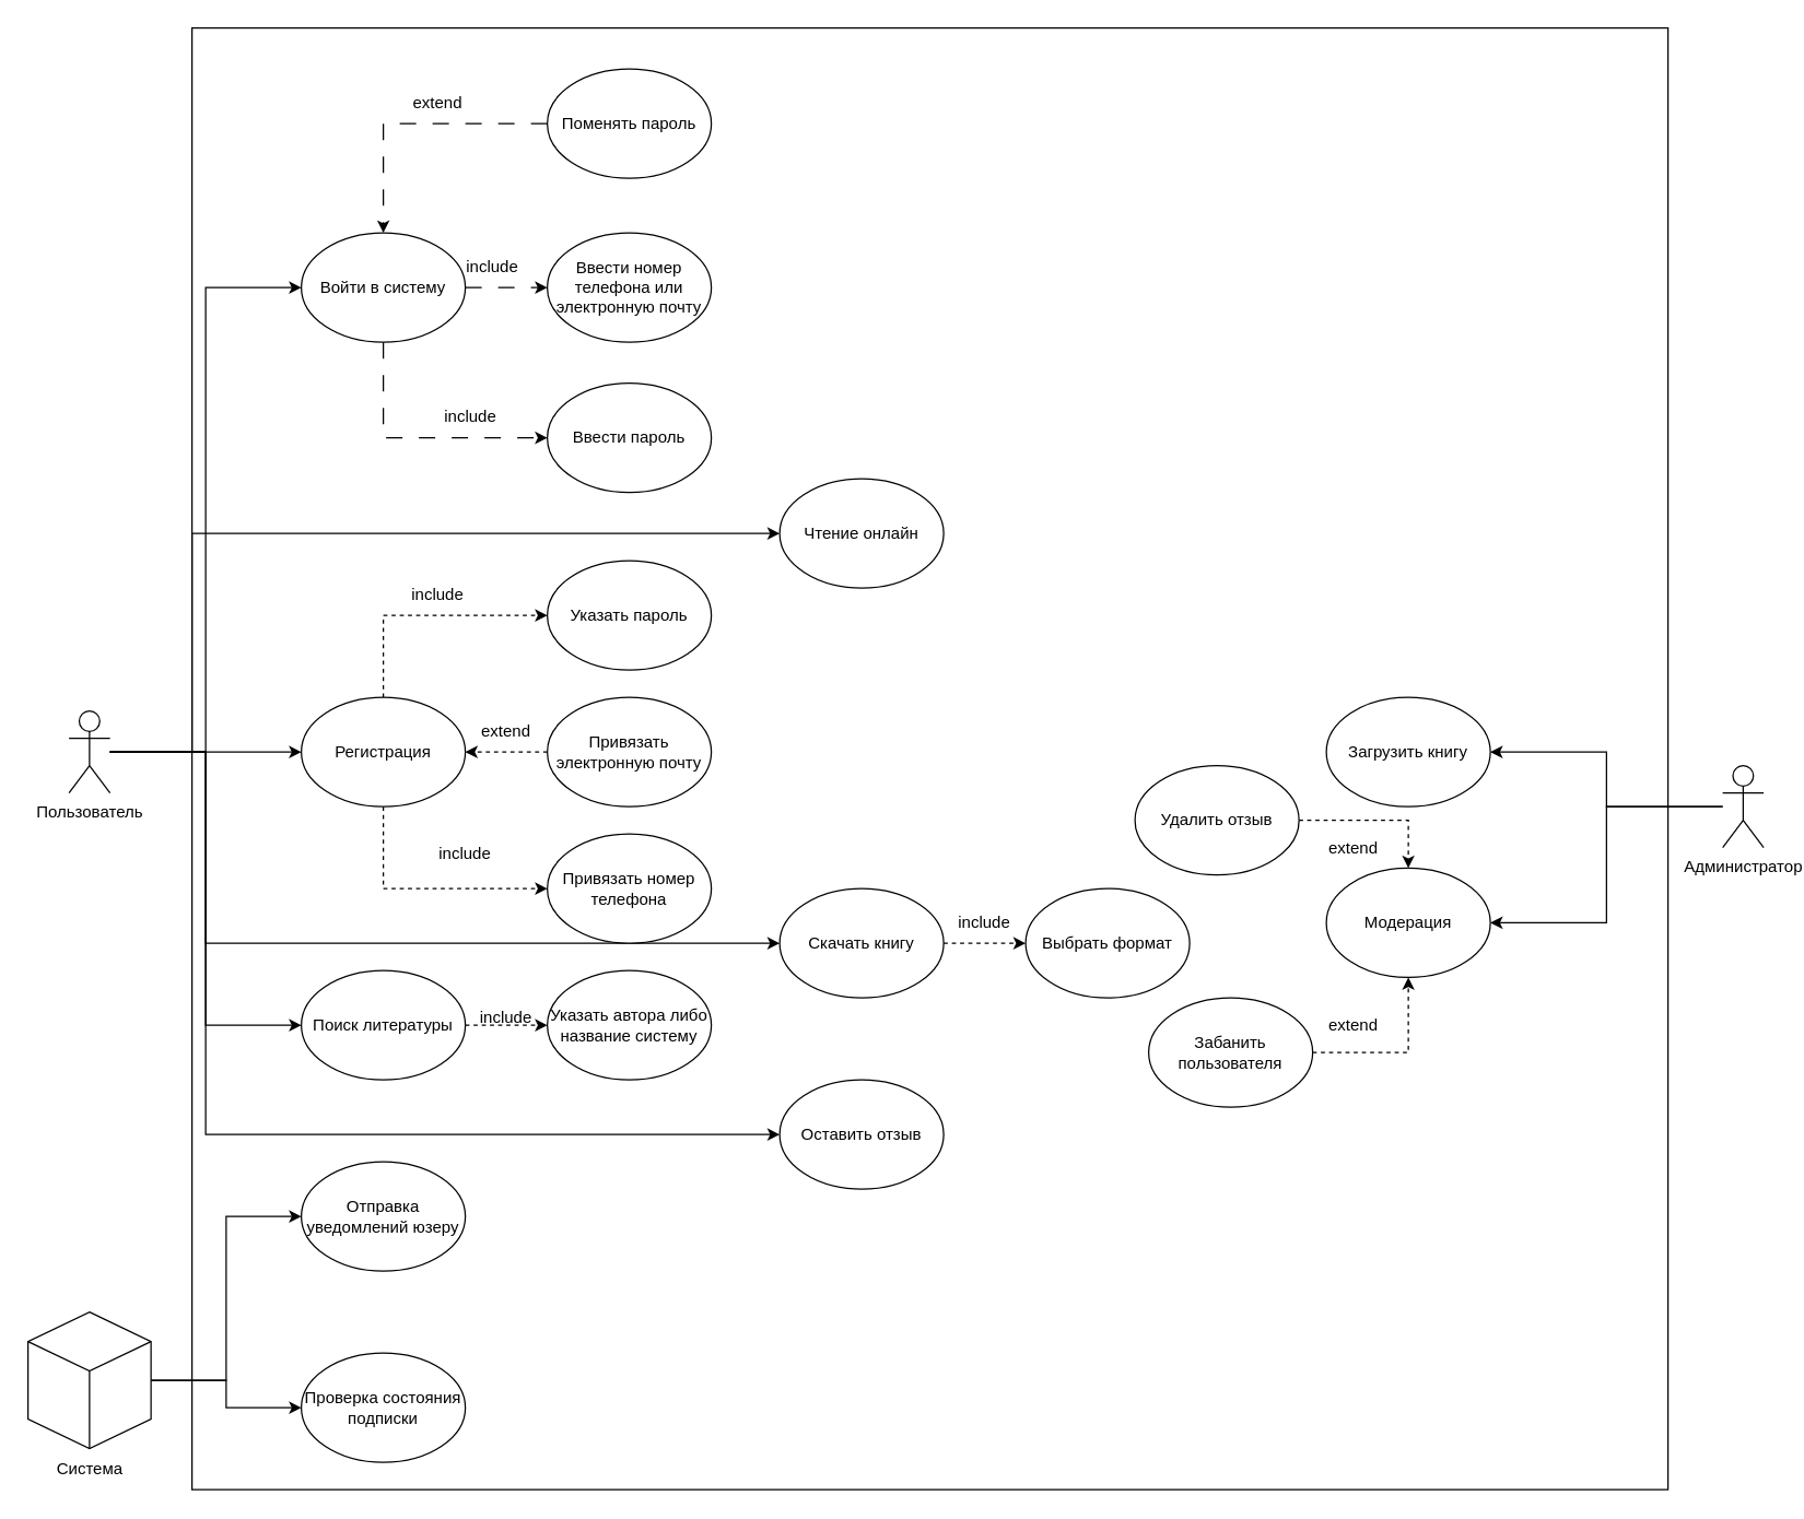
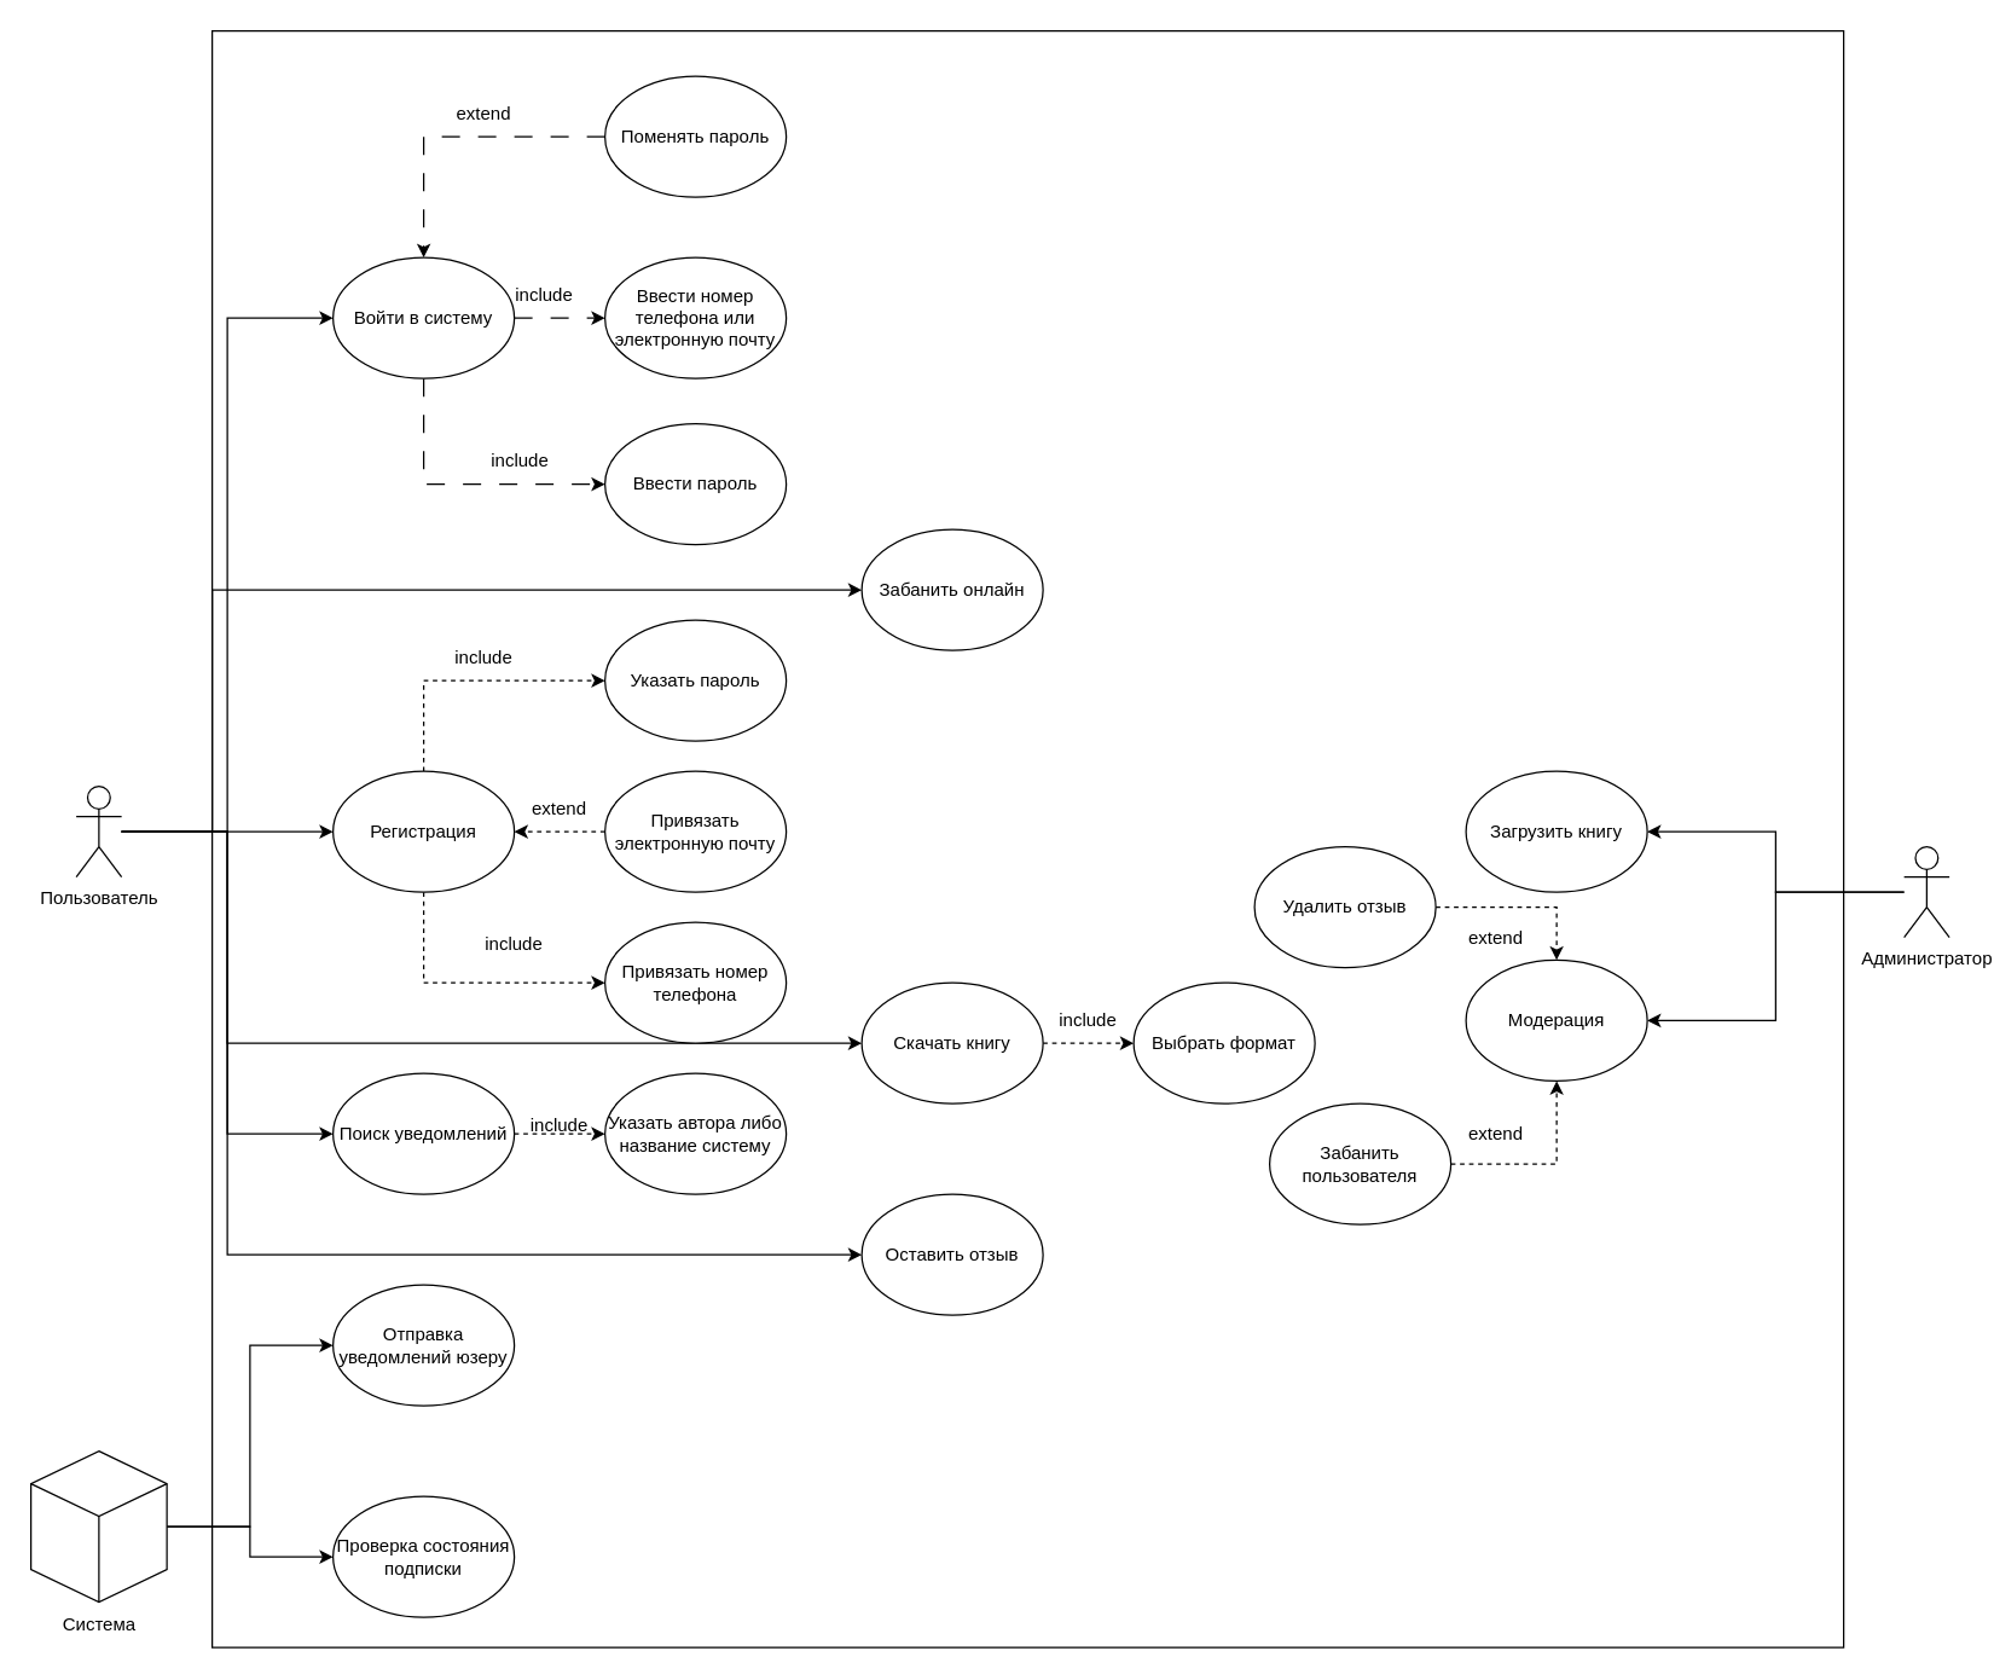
  <mxCell id="0" />
  <mxCell id="1" parent="0" />
  <mxCell id="2" value="" style="rounded=0;whiteSpace=wrap;html=1;" vertex="1" parent="1"><mxGeometry x="140" y="20" width="1080" height="1070" as="geometry" /></mxCell>
  <mxCell id="3" style="edgeStyle=orthogonalEdgeStyle;rounded=0;orthogonalLoop=1;jettySize=auto;html=1;" edge="1" parent="1" source="9" target="12"><mxGeometry relative="1" as="geometry" /></mxCell>
  <mxCell id="4" style="edgeStyle=orthogonalEdgeStyle;rounded=0;orthogonalLoop=1;jettySize=auto;html=1;entryX=0;entryY=0.5;entryDx=0;entryDy=0;" edge="1" parent="1" source="9" target="28"><mxGeometry relative="1" as="geometry" /></mxCell>
  <mxCell id="5" style="edgeStyle=orthogonalEdgeStyle;rounded=0;orthogonalLoop=1;jettySize=auto;html=1;entryX=0;entryY=0.5;entryDx=0;entryDy=0;" edge="1" parent="1" source="9" target="37"><mxGeometry relative="1" as="geometry" /></mxCell>
  <mxCell id="6" style="edgeStyle=orthogonalEdgeStyle;rounded=0;orthogonalLoop=1;jettySize=auto;html=1;entryX=0;entryY=0.5;entryDx=0;entryDy=0;" edge="1" parent="1" source="9" target="40"><mxGeometry relative="1" as="geometry"><Array as="points"><mxPoint x="140" y="550" /><mxPoint x="140" y="390" /></Array></mxGeometry></mxCell>
  <mxCell id="7" style="edgeStyle=orthogonalEdgeStyle;rounded=0;orthogonalLoop=1;jettySize=auto;html=1;entryX=0;entryY=0.5;entryDx=0;entryDy=0;" edge="1" parent="1" source="9" target="42"><mxGeometry relative="1" as="geometry"><Array as="points"><mxPoint x="150" y="550" /><mxPoint x="150" y="690" /></Array></mxGeometry></mxCell>
  <mxCell id="8" style="edgeStyle=orthogonalEdgeStyle;rounded=0;orthogonalLoop=1;jettySize=auto;html=1;entryX=0;entryY=0.5;entryDx=0;entryDy=0;" edge="1" parent="1" source="9" target="45"><mxGeometry relative="1" as="geometry"><Array as="points"><mxPoint x="150" y="550" /><mxPoint x="150" y="830" /></Array></mxGeometry></mxCell>
  <mxCell id="9" value="Пользователь" style="shape=umlActor;verticalLabelPosition=bottom;verticalAlign=top;html=1;outlineConnect=0;" vertex="1" parent="1"><mxGeometry x="50" y="520" width="30" height="60" as="geometry" /></mxCell>
  <mxCell id="10" style="edgeStyle=orthogonalEdgeStyle;rounded=0;orthogonalLoop=1;jettySize=auto;html=1;exitX=0.5;exitY=0;exitDx=0;exitDy=0;entryX=0;entryY=0.5;entryDx=0;entryDy=0;dashed=1;" edge="1" parent="1" source="12" target="13"><mxGeometry relative="1" as="geometry" /></mxCell>
  <mxCell id="11" style="edgeStyle=orthogonalEdgeStyle;rounded=0;orthogonalLoop=1;jettySize=auto;html=1;exitX=0.5;exitY=1;exitDx=0;exitDy=0;entryX=0;entryY=0.5;entryDx=0;entryDy=0;dashed=1;" edge="1" parent="1" source="12" target="17"><mxGeometry relative="1" as="geometry" /></mxCell>
  <mxCell id="12" value="Регистрация" style="ellipse;whiteSpace=wrap;html=1;" vertex="1" parent="1"><mxGeometry x="220" y="510" width="120" height="80" as="geometry" /></mxCell>
  <mxCell id="13" value="Указать пароль" style="ellipse;whiteSpace=wrap;html=1;" vertex="1" parent="1"><mxGeometry x="400" y="410" width="120" height="80" as="geometry" /></mxCell>
  <mxCell id="14" value="include" style="text;html=1;align=center;verticalAlign=middle;whiteSpace=wrap;rounded=0;" vertex="1" parent="1"><mxGeometry x="290" y="420" width="60" height="30" as="geometry" /></mxCell>
  <mxCell id="15" style="edgeStyle=orthogonalEdgeStyle;rounded=0;orthogonalLoop=1;jettySize=auto;html=1;exitX=0;exitY=0.5;exitDx=0;exitDy=0;entryX=0;entryY=1;entryDx=0;entryDy=0;dashed=1;" edge="1" parent="1" source="16" target="18"><mxGeometry relative="1" as="geometry"><Array as="points"><mxPoint x="360" y="550" /><mxPoint x="360" y="550" /></Array></mxGeometry></mxCell>
  <mxCell id="16" value="Привязать электронную почту" style="ellipse;whiteSpace=wrap;html=1;" vertex="1" parent="1"><mxGeometry x="400" y="510" width="120" height="80" as="geometry" /></mxCell>
  <mxCell id="17" value="Привязать номер телефона" style="ellipse;whiteSpace=wrap;html=1;" vertex="1" parent="1"><mxGeometry x="400" y="610" width="120" height="80" as="geometry" /></mxCell>
  <mxCell id="18" value="extend" style="text;html=1;align=center;verticalAlign=middle;whiteSpace=wrap;rounded=0;" vertex="1" parent="1"><mxGeometry x="340" y="520" width="60" height="30" as="geometry" /></mxCell>
  <mxCell id="19" value="include" style="text;html=1;align=center;verticalAlign=middle;whiteSpace=wrap;rounded=0;" vertex="1" parent="1"><mxGeometry x="310" y="610" width="60" height="30" as="geometry" /></mxCell>
  <mxCell id="20" style="edgeStyle=orthogonalEdgeStyle;rounded=0;orthogonalLoop=1;jettySize=auto;html=1;entryX=0;entryY=0.5;entryDx=0;entryDy=0;" edge="1" parent="1" source="22" target="24"><mxGeometry relative="1" as="geometry" /></mxCell>
  <mxCell id="21" style="edgeStyle=orthogonalEdgeStyle;rounded=0;orthogonalLoop=1;jettySize=auto;html=1;" edge="1" parent="1" source="22" target="25"><mxGeometry relative="1" as="geometry" /></mxCell>
  <mxCell id="22" value="" style="html=1;whiteSpace=wrap;shape=isoCube2;backgroundOutline=1;isoAngle=15;" vertex="1" parent="1"><mxGeometry x="20" y="960" width="90" height="100" as="geometry" /></mxCell>
  <mxCell id="23" value="Система" style="text;html=1;align=center;verticalAlign=middle;resizable=0;points=[];autosize=1;strokeColor=none;fillColor=none;" vertex="1" parent="1"><mxGeometry x="30" y="1060" width="70" height="30" as="geometry" /></mxCell>
  <mxCell id="24" value="Отправка уведомлений юзеру" style="ellipse;whiteSpace=wrap;html=1;" vertex="1" parent="1"><mxGeometry x="220" y="850" width="120" height="80" as="geometry" /></mxCell>
  <mxCell id="25" value="Проверка состояния подписки" style="ellipse;whiteSpace=wrap;html=1;" vertex="1" parent="1"><mxGeometry x="220" y="990" width="120" height="80" as="geometry" /></mxCell>
  <mxCell id="26" style="edgeStyle=orthogonalEdgeStyle;rounded=0;orthogonalLoop=1;jettySize=auto;html=1;exitX=0.5;exitY=1;exitDx=0;exitDy=0;entryX=0;entryY=0.5;entryDx=0;entryDy=0;dashed=1;dashPattern=12 12;" edge="1" parent="1" source="28" target="32"><mxGeometry relative="1" as="geometry" /></mxCell>
  <mxCell id="27" style="edgeStyle=orthogonalEdgeStyle;rounded=0;orthogonalLoop=1;jettySize=auto;html=1;exitX=1;exitY=0.5;exitDx=0;exitDy=0;dashed=1;dashPattern=12 12;" edge="1" parent="1" source="28" target="31"><mxGeometry relative="1" as="geometry" /></mxCell>
  <mxCell id="28" value="Войти в систему" style="ellipse;whiteSpace=wrap;html=1;" vertex="1" parent="1"><mxGeometry x="220" y="170" width="120" height="80" as="geometry" /></mxCell>
  <mxCell id="29" style="edgeStyle=orthogonalEdgeStyle;rounded=0;orthogonalLoop=1;jettySize=auto;html=1;exitX=0;exitY=0.5;exitDx=0;exitDy=0;entryX=0.5;entryY=0;entryDx=0;entryDy=0;dashed=1;dashPattern=12 12;" edge="1" parent="1" source="30" target="28"><mxGeometry relative="1" as="geometry" /></mxCell>
  <mxCell id="30" value="Поменять пароль" style="ellipse;whiteSpace=wrap;html=1;" vertex="1" parent="1"><mxGeometry x="400" y="50" width="120" height="80" as="geometry" /></mxCell>
  <mxCell id="31" value="Ввести номер телефона или электронную почту" style="ellipse;whiteSpace=wrap;html=1;" vertex="1" parent="1"><mxGeometry x="400" y="170" width="120" height="80" as="geometry" /></mxCell>
  <mxCell id="32" value="Ввести пароль" style="ellipse;whiteSpace=wrap;html=1;" vertex="1" parent="1"><mxGeometry x="400" y="280" width="120" height="80" as="geometry" /></mxCell>
  <mxCell id="33" value="extend" style="text;html=1;align=center;verticalAlign=middle;whiteSpace=wrap;rounded=0;" vertex="1" parent="1"><mxGeometry x="290" y="60" width="60" height="30" as="geometry" /></mxCell>
  <mxCell id="34" value="include" style="text;html=1;align=center;verticalAlign=middle;whiteSpace=wrap;rounded=0;" vertex="1" parent="1"><mxGeometry x="330" y="180" width="60" height="30" as="geometry" /></mxCell>
  <mxCell id="35" value="include" style="text;html=1;align=center;verticalAlign=middle;whiteSpace=wrap;rounded=0;" vertex="1" parent="1"><mxGeometry x="314" y="290" width="60" height="30" as="geometry" /></mxCell>
  <mxCell id="36" style="edgeStyle=orthogonalEdgeStyle;rounded=0;orthogonalLoop=1;jettySize=auto;html=1;exitX=1;exitY=0.5;exitDx=0;exitDy=0;entryX=0;entryY=0.5;entryDx=0;entryDy=0;dashed=1;" edge="1" parent="1" source="37" target="38"><mxGeometry relative="1" as="geometry" /></mxCell>
- <mxCell id="37" value="Поиск литературы" style="ellipse;whiteSpace=wrap;html=1;" vertex="1" parent="1"><mxGeometry x="220" y="710" width="120" height="80" as="geometry" /></mxCell>
+ <mxCell id="37" value="Поиск уведомлений" style="ellipse;whiteSpace=wrap;html=1;" vertex="1" parent="1"><mxGeometry x="220" y="710" width="120" height="80" as="geometry" /></mxCell>
  <mxCell id="38" value="Указать автора либо название систему" style="ellipse;whiteSpace=wrap;html=1;" vertex="1" parent="1"><mxGeometry x="400" y="710" width="120" height="80" as="geometry" /></mxCell>
  <mxCell id="39" value="include" style="text;html=1;align=center;verticalAlign=middle;whiteSpace=wrap;rounded=0;" vertex="1" parent="1"><mxGeometry x="340" y="730" width="60" height="30" as="geometry" /></mxCell>
- <mxCell id="40" value="Чтение онлайн" style="ellipse;whiteSpace=wrap;html=1;" vertex="1" parent="1"><mxGeometry x="570" y="350" width="120" height="80" as="geometry" /></mxCell>
+ <mxCell id="40" value="Забанить онлайн" style="ellipse;whiteSpace=wrap;html=1;" vertex="1" parent="1"><mxGeometry x="570" y="350" width="120" height="80" as="geometry" /></mxCell>
  <mxCell id="41" style="edgeStyle=orthogonalEdgeStyle;rounded=0;orthogonalLoop=1;jettySize=auto;html=1;exitX=1;exitY=0.5;exitDx=0;exitDy=0;entryX=0;entryY=0.5;entryDx=0;entryDy=0;dashed=1;" edge="1" parent="1" source="42" target="43"><mxGeometry relative="1" as="geometry" /></mxCell>
  <mxCell id="42" value="Скачать книгу" style="ellipse;whiteSpace=wrap;html=1;" vertex="1" parent="1"><mxGeometry x="570" y="650" width="120" height="80" as="geometry" /></mxCell>
  <mxCell id="43" value="Выбрать формат" style="ellipse;whiteSpace=wrap;html=1;" vertex="1" parent="1"><mxGeometry x="750" y="650" width="120" height="80" as="geometry" /></mxCell>
  <mxCell id="44" value="include" style="text;html=1;align=center;verticalAlign=middle;whiteSpace=wrap;rounded=0;" vertex="1" parent="1"><mxGeometry x="690" y="660" width="60" height="30" as="geometry" /></mxCell>
  <mxCell id="45" value="Оставить отзыв" style="ellipse;whiteSpace=wrap;html=1;" vertex="1" parent="1"><mxGeometry x="570" y="790" width="120" height="80" as="geometry" /></mxCell>
  <mxCell id="46" style="edgeStyle=orthogonalEdgeStyle;rounded=0;orthogonalLoop=1;jettySize=auto;html=1;entryX=1;entryY=0.5;entryDx=0;entryDy=0;" edge="1" parent="1" source="48" target="49"><mxGeometry relative="1" as="geometry" /></mxCell>
  <mxCell id="47" style="edgeStyle=orthogonalEdgeStyle;rounded=0;orthogonalLoop=1;jettySize=auto;html=1;entryX=1;entryY=0.5;entryDx=0;entryDy=0;" edge="1" parent="1" source="48" target="50"><mxGeometry relative="1" as="geometry" /></mxCell>
  <mxCell id="48" value="Администратор" style="shape=umlActor;verticalLabelPosition=bottom;verticalAlign=top;html=1;outlineConnect=0;" vertex="1" parent="1"><mxGeometry x="1260" y="560" width="30" height="60" as="geometry" /></mxCell>
  <mxCell id="49" value="Загрузить книгу" style="ellipse;whiteSpace=wrap;html=1;" vertex="1" parent="1"><mxGeometry x="970" y="510" width="120" height="80" as="geometry" /></mxCell>
  <mxCell id="50" value="Модерация" style="ellipse;whiteSpace=wrap;html=1;" vertex="1" parent="1"><mxGeometry x="970" y="635" width="120" height="80" as="geometry" /></mxCell>
  <mxCell id="51" style="edgeStyle=orthogonalEdgeStyle;rounded=0;orthogonalLoop=1;jettySize=auto;html=1;exitX=1;exitY=0.5;exitDx=0;exitDy=0;entryX=0.5;entryY=1;entryDx=0;entryDy=0;dashed=1;" edge="1" parent="1" source="52" target="50"><mxGeometry relative="1" as="geometry" /></mxCell>
  <mxCell id="52" value="Забанить пользователя" style="ellipse;whiteSpace=wrap;html=1;" vertex="1" parent="1"><mxGeometry x="840" y="730" width="120" height="80" as="geometry" /></mxCell>
  <mxCell id="53" style="edgeStyle=orthogonalEdgeStyle;rounded=0;orthogonalLoop=1;jettySize=auto;html=1;entryX=0.5;entryY=0;entryDx=0;entryDy=0;dashed=1;" edge="1" parent="1" source="54" target="50"><mxGeometry relative="1" as="geometry" /></mxCell>
  <mxCell id="54" value="Удалить отзыв" style="ellipse;whiteSpace=wrap;html=1;" vertex="1" parent="1"><mxGeometry x="830" y="560" width="120" height="80" as="geometry" /></mxCell>
  <mxCell id="55" value="extend" style="text;html=1;align=center;verticalAlign=middle;whiteSpace=wrap;rounded=0;" vertex="1" parent="1"><mxGeometry x="960" y="606" width="60" height="30" as="geometry" /></mxCell>
  <mxCell id="56" value="extend" style="text;html=1;align=center;verticalAlign=middle;whiteSpace=wrap;rounded=0;" vertex="1" parent="1"><mxGeometry x="960" y="735" width="60" height="30" as="geometry" /></mxCell>
